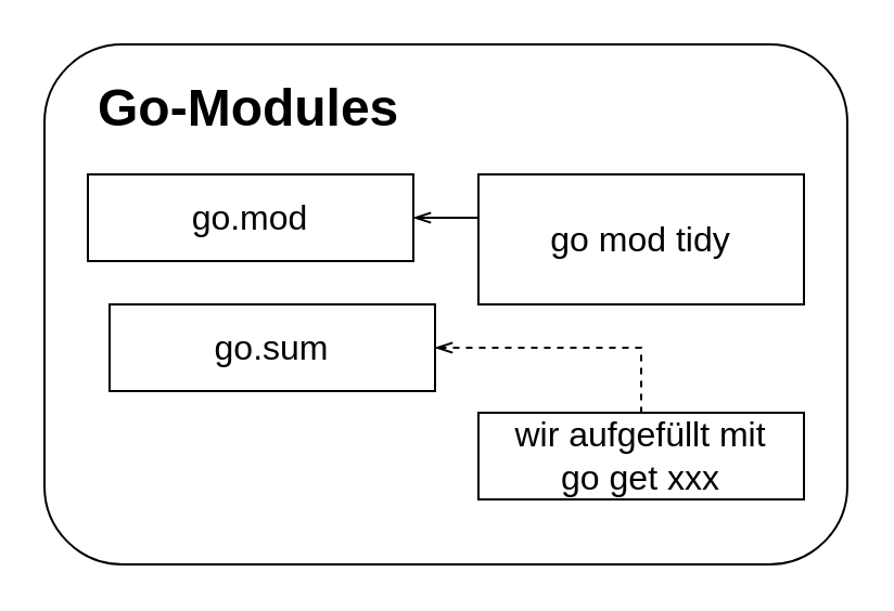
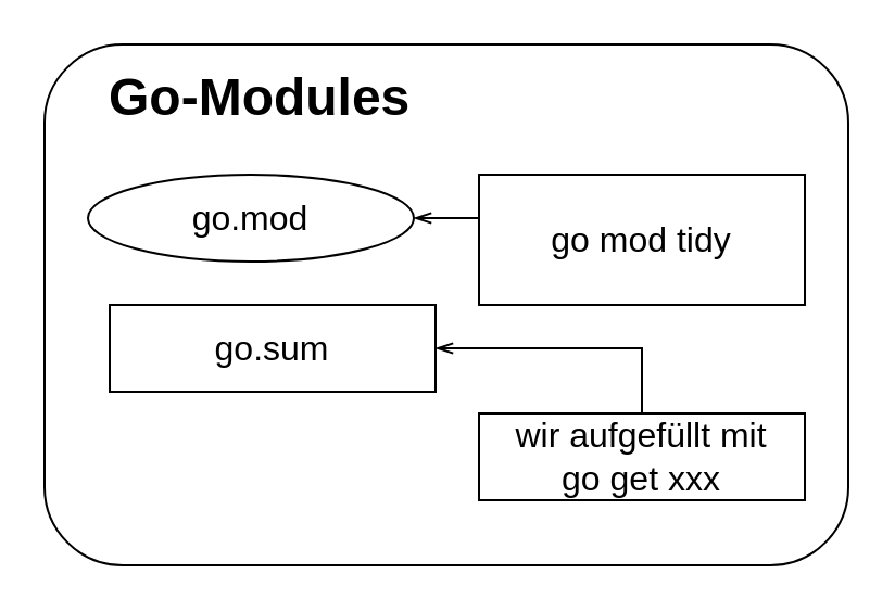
  <mxCell id="0" />
  <mxCell id="1" parent="0" />
  <mxCell id="2" value="" style="rounded=1;whiteSpace=wrap;html=1;" vertex="1" parent="1"><mxGeometry x="20" y="20" width="370" height="240" as="geometry" /></mxCell>
- <mxCell id="3" value="&lt;h1&gt;Go-Modules&lt;/h1&gt;&lt;p&gt;&lt;br&gt;&lt;/p&gt;" style="text;html=1;strokeColor=none;fillColor=none;spacing=5;spacingTop=-20;whiteSpace=wrap;overflow=hidden;rounded=0;" vertex="1" parent="1"><mxGeometry x="40" y="30" width="190" height="40" as="geometry" /></mxCell>
+ <mxCell id="3" value="&lt;h1&gt;Go-Modules&lt;/h1&gt;&lt;p&gt;&lt;br&gt;&lt;/p&gt;" style="text;html=1;strokeColor=none;fillColor=none;spacing=5;spacingTop=-20;whiteSpace=wrap;overflow=hidden;rounded=0;" vertex="1" parent="1"><mxGeometry x="45" y="25" width="190" height="40" as="geometry" /></mxCell>
  <mxCell id="4" style="edgeStyle=orthogonalEdgeStyle;rounded=0;orthogonalLoop=1;jettySize=auto;html=1;exitX=1;exitY=0.5;exitDx=0;exitDy=0;entryX=0;entryY=0.5;entryDx=0;entryDy=0;startArrow=openThin;startFill=0;endArrow=none;endFill=0;" edge="1" parent="1" source="5" target="9"><mxGeometry relative="1" as="geometry" /></mxCell>
- <mxCell id="5" value="&lt;font style=&quot;font-size: 16px&quot;&gt;go.mod&lt;/font&gt;" style="whiteSpace=wrap;html=1;" vertex="1" parent="1"><mxGeometry x="40" y="80" width="150" height="40" as="geometry" /></mxCell>
- <mxCell id="6" value="" style="edgeStyle=orthogonalEdgeStyle;rounded=0;orthogonalLoop=1;jettySize=auto;html=1;startArrow=openThin;startFill=0;endArrow=none;endFill=0;dashed=1;" edge="1" parent="1" source="7" target="8"><mxGeometry relative="1" as="geometry" /></mxCell>
+ <mxCell id="5" value="&lt;font style=&quot;font-size: 16px&quot;&gt;go.mod&lt;/font&gt;" style="ellipse;whiteSpace=wrap;html=1;" vertex="1" parent="1"><mxGeometry x="40" y="80" width="150" height="40" as="geometry" /></mxCell>
+ <mxCell id="6" value="" style="edgeStyle=orthogonalEdgeStyle;rounded=0;orthogonalLoop=1;jettySize=auto;html=1;startArrow=openThin;startFill=0;endArrow=none;endFill=0;" edge="1" parent="1" source="7" target="8"><mxGeometry relative="1" as="geometry" /></mxCell>
  <mxCell id="7" value="&lt;font style=&quot;font-size: 16px&quot;&gt;go.sum&lt;/font&gt;" style="whiteSpace=wrap;html=1;" vertex="1" parent="1"><mxGeometry x="50" y="140" width="150" height="40" as="geometry" /></mxCell>
  <mxCell id="8" value="&lt;font style=&quot;font-size: 16px&quot;&gt;wir aufgefüllt mit&lt;br&gt;go get xxx&lt;br&gt;&lt;/font&gt;" style="whiteSpace=wrap;html=1;" vertex="1" parent="1"><mxGeometry x="220" y="190" width="150" height="40" as="geometry" /></mxCell>
  <mxCell id="9" value="&lt;font style=&quot;font-size: 16px&quot;&gt;go mod tidy&lt;br&gt;&lt;/font&gt;" style="whiteSpace=wrap;html=1;" vertex="1" parent="1"><mxGeometry x="220" y="80" width="150" height="60" as="geometry" /></mxCell>
